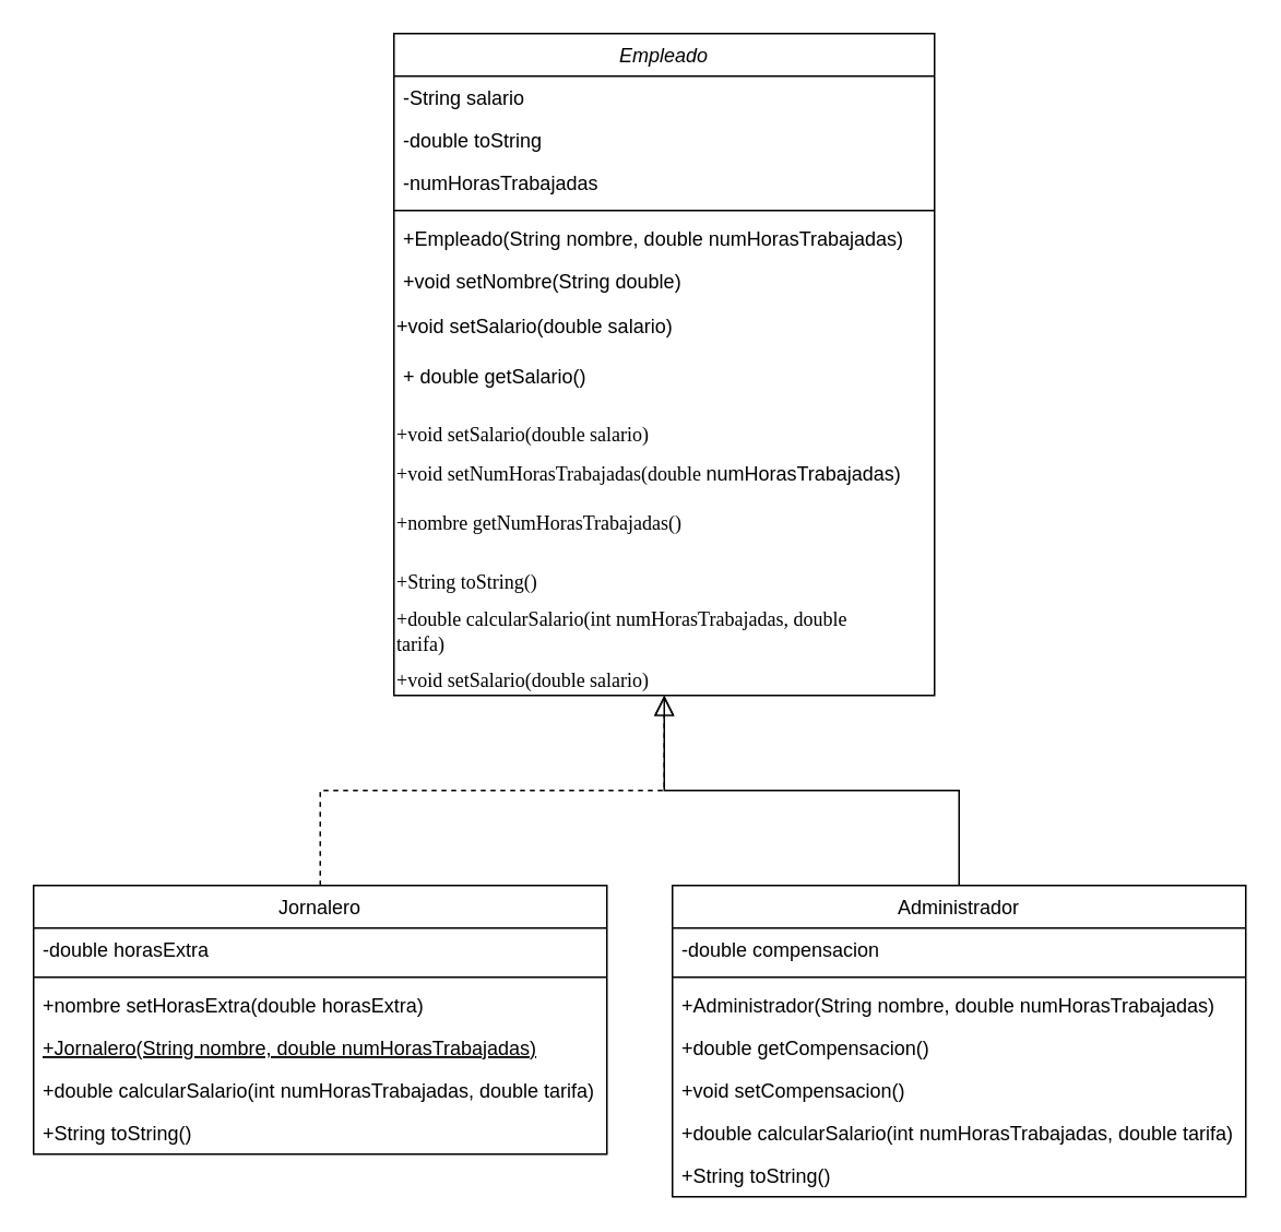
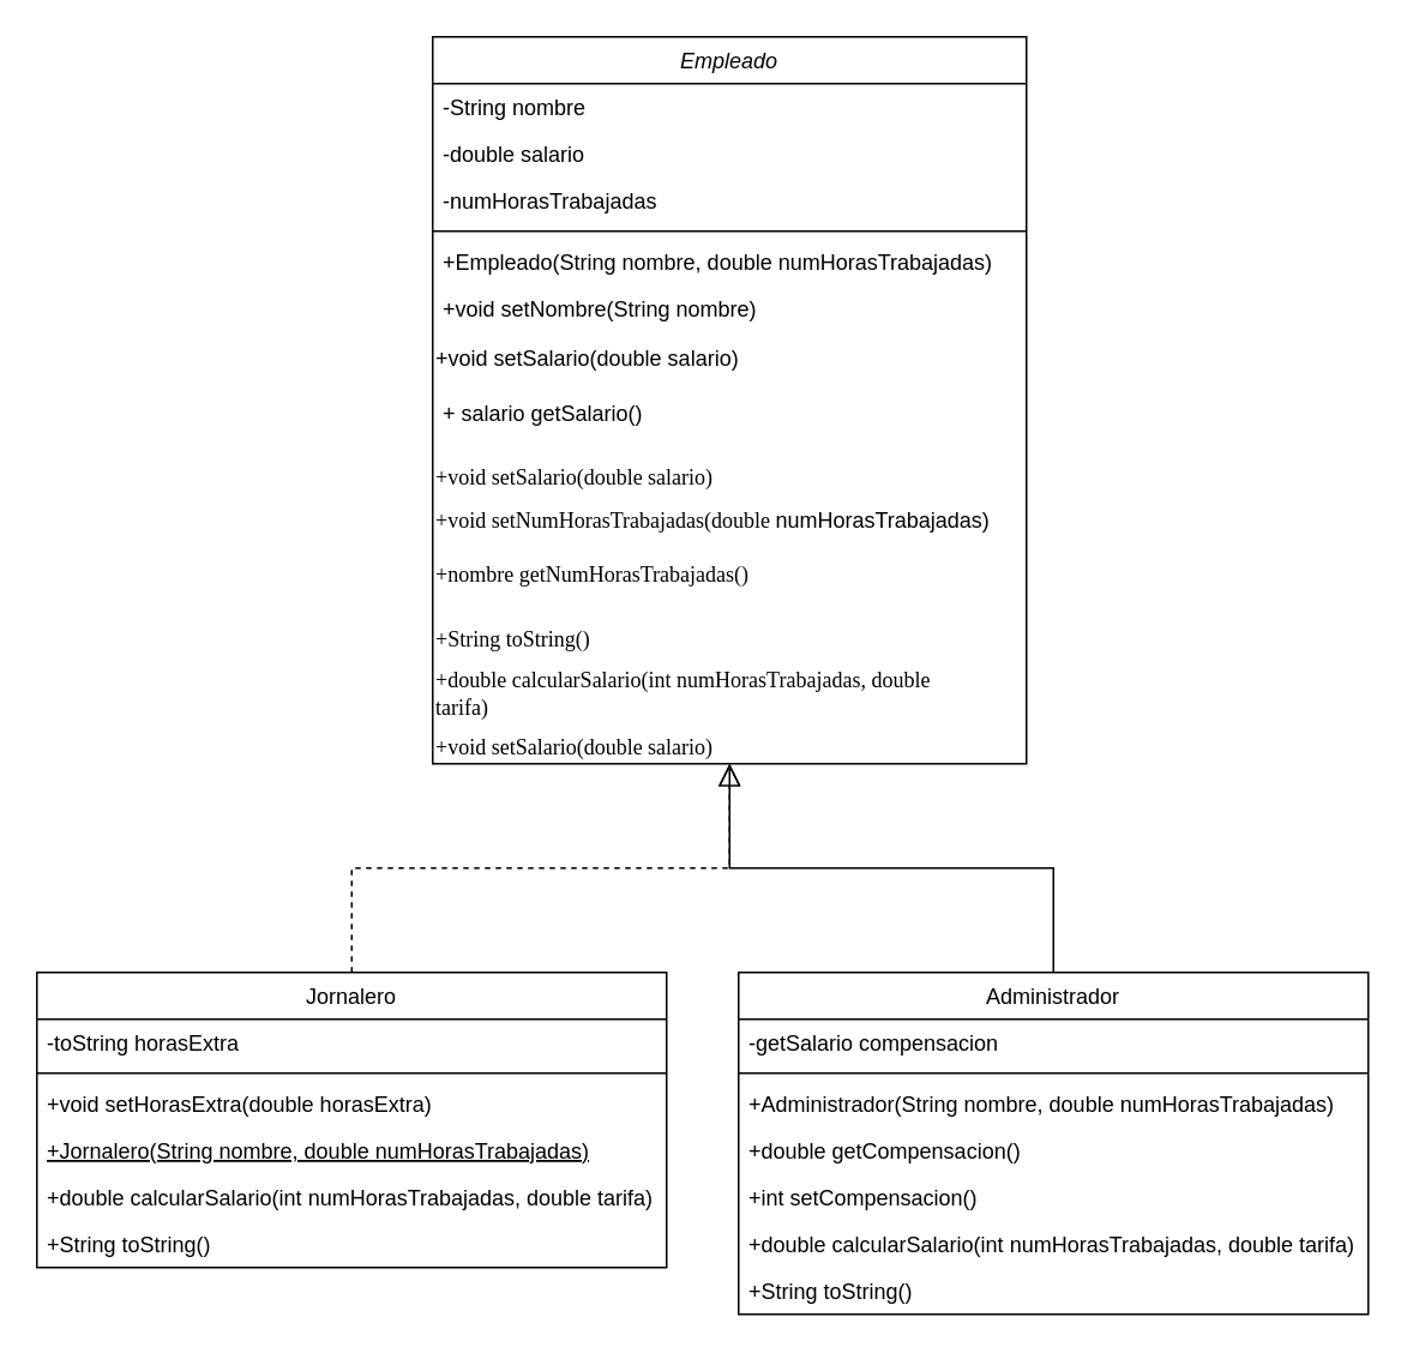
  <mxCell id="0" />
  <mxCell id="1" parent="0" />
  <mxCell id="2" value="Empleado" style="swimlane;fontStyle=2;align=center;verticalAlign=top;childLayout=stackLayout;horizontal=1;startSize=26;horizontalStack=0;resizeParent=1;resizeLast=0;collapsible=1;marginBottom=0;rounded=0;shadow=0;strokeWidth=1;" parent="1" vertex="1"><mxGeometry x="240" y="20" width="330" height="404" as="geometry"><mxRectangle x="220" y="120" width="160" height="26" as="alternateBounds" /></mxGeometry></mxCell>
- <mxCell id="3" value="-String salario" style="text;align=left;verticalAlign=top;spacingLeft=4;spacingRight=4;overflow=hidden;rotatable=0;points=[[0,0.5],[1,0.5]];portConstraint=eastwest;" parent="2" vertex="1"><mxGeometry y="26" width="330" height="26" as="geometry" /></mxCell>
- <mxCell id="4" value="-double toString" style="text;align=left;verticalAlign=top;spacingLeft=4;spacingRight=4;overflow=hidden;rotatable=0;points=[[0,0.5],[1,0.5]];portConstraint=eastwest;rounded=0;shadow=0;html=0;" parent="2" vertex="1"><mxGeometry y="52" width="330" height="26" as="geometry" /></mxCell>
+ <mxCell id="3" value="-String nombre" style="text;align=left;verticalAlign=top;spacingLeft=4;spacingRight=4;overflow=hidden;rotatable=0;points=[[0,0.5],[1,0.5]];portConstraint=eastwest;" parent="2" vertex="1"><mxGeometry y="26" width="330" height="26" as="geometry" /></mxCell>
+ <mxCell id="4" value="-double salario" style="text;align=left;verticalAlign=top;spacingLeft=4;spacingRight=4;overflow=hidden;rotatable=0;points=[[0,0.5],[1,0.5]];portConstraint=eastwest;rounded=0;shadow=0;html=0;" parent="2" vertex="1"><mxGeometry y="52" width="330" height="26" as="geometry" /></mxCell>
  <mxCell id="5" value="-numHorasTrabajadas" style="text;align=left;verticalAlign=top;spacingLeft=4;spacingRight=4;overflow=hidden;rotatable=0;points=[[0,0.5],[1,0.5]];portConstraint=eastwest;rounded=0;shadow=0;html=0;" parent="2" vertex="1"><mxGeometry y="78" width="330" height="26" as="geometry" /></mxCell>
  <mxCell id="6" value="" style="line;html=1;strokeWidth=1;align=left;verticalAlign=middle;spacingTop=-1;spacingLeft=3;spacingRight=3;rotatable=0;labelPosition=right;points=[];portConstraint=eastwest;" parent="2" vertex="1"><mxGeometry y="104" width="330" height="8" as="geometry" /></mxCell>
  <mxCell id="7" value="+Empleado(String nombre, double numHorasTrabajadas)" style="text;align=left;verticalAlign=top;spacingLeft=4;spacingRight=4;overflow=hidden;rotatable=0;points=[[0,0.5],[1,0.5]];portConstraint=eastwest;" parent="2" vertex="1"><mxGeometry y="112" width="330" height="26" as="geometry" /></mxCell>
- <mxCell id="8" value="+void setNombre(String double)" style="text;align=left;verticalAlign=top;spacingLeft=4;spacingRight=4;overflow=hidden;rotatable=0;points=[[0,0.5],[1,0.5]];portConstraint=eastwest;" parent="2" vertex="1"><mxGeometry y="138" width="330" height="26" as="geometry" /></mxCell>
+ <mxCell id="8" value="+void setNombre(String nombre)" style="text;align=left;verticalAlign=top;spacingLeft=4;spacingRight=4;overflow=hidden;rotatable=0;points=[[0,0.5],[1,0.5]];portConstraint=eastwest;" parent="2" vertex="1"><mxGeometry y="138" width="330" height="26" as="geometry" /></mxCell>
  <mxCell id="9" value="+void setSalario(double salario)" style="text;html=1;strokeColor=none;fillColor=none;align=left;verticalAlign=middle;whiteSpace=wrap;rounded=0;" parent="2" vertex="1"><mxGeometry y="164" width="330" height="30" as="geometry" /></mxCell>
- <mxCell id="10" value="+ double getSalario()" style="text;strokeColor=none;fillColor=none;align=left;verticalAlign=middle;spacingLeft=4;spacingRight=4;overflow=hidden;points=[[0,0.5],[1,0.5]];portConstraint=eastwest;rotatable=0;" parent="2" vertex="1"><mxGeometry y="194" width="330" height="30" as="geometry" /></mxCell>
+ <mxCell id="10" value="+ salario getSalario()" style="text;strokeColor=none;fillColor=none;align=left;verticalAlign=middle;spacingLeft=4;spacingRight=4;overflow=hidden;points=[[0,0.5],[1,0.5]];portConstraint=eastwest;rotatable=0;" parent="2" vertex="1"><mxGeometry y="194" width="330" height="30" as="geometry" /></mxCell>
  <mxCell id="11" value="&lt;p class=&quot;MsoNormal&quot; style=&quot;margin-bottom: 0cm ; line-height: normal&quot;&gt;&lt;span lang=&quot;EN-US&quot;&gt;&lt;font face=&quot;Tahoma&quot; style=&quot;font-size: 12px&quot;&gt;+void setSalario(double salario)&lt;/font&gt;&lt;/span&gt;&lt;/p&gt;" style="text;html=1;strokeColor=none;fillColor=none;align=left;verticalAlign=middle;whiteSpace=wrap;rounded=0;" parent="2" vertex="1"><mxGeometry y="224" width="330" height="30" as="geometry" /></mxCell>
  <mxCell id="12" value="&lt;div style=&quot;font-family: &amp;#34;tahoma&amp;#34;&quot;&gt;+void setNumHorasTrabajadas(double&amp;nbsp;&lt;span style=&quot;font-family: &amp;#34;helvetica&amp;#34;&quot;&gt;numHorasTrabajadas)&lt;/span&gt;&lt;/div&gt;" style="text;html=1;strokeColor=none;fillColor=none;align=left;verticalAlign=middle;whiteSpace=wrap;rounded=0;" parent="2" vertex="1"><mxGeometry y="254" width="330" height="30" as="geometry" /></mxCell>
  <mxCell id="13" value="&lt;div style=&quot;font-family: &amp;#34;tahoma&amp;#34;&quot;&gt;&lt;span style=&quot;font-family: &amp;#34;tahoma&amp;#34;&quot;&gt;+&lt;/span&gt;&lt;span style=&quot;font-family: &amp;#34;tahoma&amp;#34;&quot;&gt;nombre getNumHorasTrabajadas()&lt;/span&gt;&lt;br&gt;&lt;/div&gt;" style="text;html=1;strokeColor=none;fillColor=none;align=left;verticalAlign=middle;whiteSpace=wrap;rounded=0;" parent="2" vertex="1"><mxGeometry y="284" width="330" height="30" as="geometry" /></mxCell>
  <mxCell id="14" value="&lt;p class=&quot;MsoNormal&quot; style=&quot;margin-bottom: 0cm ; line-height: normal&quot;&gt;&lt;span style=&quot;font-family: &amp;#34;tahoma&amp;#34;&quot;&gt;+&lt;/span&gt;&lt;span style=&quot;font-family: &amp;#34;tahoma&amp;#34;&quot;&gt;String toString()&lt;/span&gt;&lt;br&gt;&lt;/p&gt;" style="text;html=1;strokeColor=none;fillColor=none;align=left;verticalAlign=middle;whiteSpace=wrap;rounded=0;" parent="2" vertex="1"><mxGeometry y="314" width="330" height="30" as="geometry" /></mxCell>
  <mxCell id="15" value="&lt;p class=&quot;MsoNormal&quot; style=&quot;margin-bottom: 0cm ; line-height: normal&quot;&gt;&lt;span style=&quot;font-family: &amp;#34;tahoma&amp;#34; ; text-align: center&quot;&gt;+&lt;/span&gt;&lt;span style=&quot;font-family: &amp;#34;tahoma&amp;#34; ; text-align: center&quot;&gt;double calcularSalario(int numHorasTrabajadas, double&lt;br&gt;tarifa)&lt;/span&gt;&lt;br&gt;&lt;/p&gt;" style="text;html=1;strokeColor=none;fillColor=none;align=left;verticalAlign=middle;whiteSpace=wrap;rounded=0;" parent="2" vertex="1"><mxGeometry y="344" width="330" height="30" as="geometry" /></mxCell>
  <mxCell id="16" value="&lt;p class=&quot;MsoNormal&quot; style=&quot;margin-bottom: 0cm ; line-height: normal&quot;&gt;&lt;span lang=&quot;EN-US&quot;&gt;&lt;font face=&quot;Tahoma&quot; style=&quot;font-size: 12px&quot;&gt;+void setSalario(double salario)&lt;/font&gt;&lt;/span&gt;&lt;/p&gt;" style="text;html=1;strokeColor=none;fillColor=none;align=left;verticalAlign=middle;whiteSpace=wrap;rounded=0;" parent="2" vertex="1"><mxGeometry y="374" width="330" height="30" as="geometry" /></mxCell>
  <mxCell id="17" value="Jornalero" style="swimlane;fontStyle=0;align=center;verticalAlign=top;childLayout=stackLayout;horizontal=1;startSize=26;horizontalStack=0;resizeParent=1;resizeLast=0;collapsible=1;marginBottom=0;rounded=0;shadow=0;strokeWidth=1;" parent="1" vertex="1"><mxGeometry y="540" width="350" height="164" as="geometry" x="20"><mxRectangle x="130" y="380" width="160" height="26" as="alternateBounds" /></mxGeometry></mxCell>
- <mxCell id="18" value="-double horasExtra" style="text;align=left;verticalAlign=top;spacingLeft=4;spacingRight=4;overflow=hidden;rotatable=0;points=[[0,0.5],[1,0.5]];portConstraint=eastwest;" parent="17" vertex="1"><mxGeometry y="26" width="350" height="26" as="geometry" /></mxCell>
+ <mxCell id="18" value="-toString horasExtra" style="text;align=left;verticalAlign=top;spacingLeft=4;spacingRight=4;overflow=hidden;rotatable=0;points=[[0,0.5],[1,0.5]];portConstraint=eastwest;" parent="17" vertex="1"><mxGeometry y="26" width="350" height="26" as="geometry" /></mxCell>
  <mxCell id="19" value="" style="line;html=1;strokeWidth=1;align=left;verticalAlign=middle;spacingTop=-1;spacingLeft=3;spacingRight=3;rotatable=0;labelPosition=right;points=[];portConstraint=eastwest;" parent="17" vertex="1"><mxGeometry y="52" width="350" height="8" as="geometry" /></mxCell>
- <mxCell id="20" value="+nombre setHorasExtra(double horasExtra)" style="text;align=left;verticalAlign=top;spacingLeft=4;spacingRight=4;overflow=hidden;rotatable=0;points=[[0,0.5],[1,0.5]];portConstraint=eastwest;rounded=0;shadow=0;html=0;" parent="17" vertex="1"><mxGeometry y="60" width="350" height="26" as="geometry" /></mxCell>
+ <mxCell id="20" value="+void setHorasExtra(double horasExtra)" style="text;align=left;verticalAlign=top;spacingLeft=4;spacingRight=4;overflow=hidden;rotatable=0;points=[[0,0.5],[1,0.5]];portConstraint=eastwest;rounded=0;shadow=0;html=0;" parent="17" vertex="1"><mxGeometry y="60" width="350" height="26" as="geometry" /></mxCell>
  <mxCell id="21" value="+Jornalero(String nombre, double numHorasTrabajadas)" style="text;align=left;verticalAlign=top;spacingLeft=4;spacingRight=4;overflow=hidden;rotatable=0;points=[[0,0.5],[1,0.5]];portConstraint=eastwest;fontStyle=4" parent="17" vertex="1"><mxGeometry y="86" width="350" height="26" as="geometry" /></mxCell>
  <mxCell id="22" value="+double calcularSalario(int numHorasTrabajadas, double tarifa)" style="text;align=left;verticalAlign=top;spacingLeft=4;spacingRight=4;overflow=hidden;rotatable=0;points=[[0,0.5],[1,0.5]];portConstraint=eastwest;" parent="17" vertex="1"><mxGeometry y="112" width="350" height="26" as="geometry" /></mxCell>
  <mxCell id="23" value="+String toString()" style="text;align=left;verticalAlign=top;spacingLeft=4;spacingRight=4;overflow=hidden;rotatable=0;points=[[0,0.5],[1,0.5]];portConstraint=eastwest;" parent="17" vertex="1"><mxGeometry y="138" width="350" height="26" as="geometry" /></mxCell>
  <mxCell id="24" value="" style="endArrow=block;endSize=10;endFill=0;shadow=0;strokeWidth=1;rounded=0;edgeStyle=elbowEdgeStyle;elbow=vertical;dashed=1;" parent="1" source="17" target="2" edge="1"><mxGeometry width="160" relative="1" as="geometry"><mxPoint x="220" y="103" as="sourcePoint" /><mxPoint x="220" y="103" as="targetPoint" /></mxGeometry></mxCell>
  <mxCell id="25" value="Administrador" style="swimlane;fontStyle=0;align=center;verticalAlign=top;childLayout=stackLayout;horizontal=1;startSize=26;horizontalStack=0;resizeParent=1;resizeLast=0;collapsible=1;marginBottom=0;rounded=0;shadow=0;strokeWidth=1;" parent="1" vertex="1"><mxGeometry x="410" y="540" width="350" height="190" as="geometry"><mxRectangle x="340" y="380" width="170" height="26" as="alternateBounds" /></mxGeometry></mxCell>
- <mxCell id="26" value="-double compensacion" style="text;align=left;verticalAlign=top;spacingLeft=4;spacingRight=4;overflow=hidden;rotatable=0;points=[[0,0.5],[1,0.5]];portConstraint=eastwest;" parent="25" vertex="1"><mxGeometry y="26" width="350" height="26" as="geometry" /></mxCell>
+ <mxCell id="26" value="-getSalario compensacion" style="text;align=left;verticalAlign=top;spacingLeft=4;spacingRight=4;overflow=hidden;rotatable=0;points=[[0,0.5],[1,0.5]];portConstraint=eastwest;" parent="25" vertex="1"><mxGeometry y="26" width="350" height="26" as="geometry" /></mxCell>
  <mxCell id="27" value="" style="line;html=1;strokeWidth=1;align=left;verticalAlign=middle;spacingTop=-1;spacingLeft=3;spacingRight=3;rotatable=0;labelPosition=right;points=[];portConstraint=eastwest;" parent="25" vertex="1"><mxGeometry y="52" width="350" height="8" as="geometry" /></mxCell>
  <mxCell id="28" value="+Administrador(String nombre, double numHorasTrabajadas)&#10;" style="text;align=left;verticalAlign=top;spacingLeft=4;spacingRight=4;overflow=hidden;rotatable=0;points=[[0,0.5],[1,0.5]];portConstraint=eastwest;" parent="25" vertex="1"><mxGeometry y="60" width="350" height="26" as="geometry" /></mxCell>
  <mxCell id="29" value="+double getCompensacion()" style="text;align=left;verticalAlign=top;spacingLeft=4;spacingRight=4;overflow=hidden;rotatable=0;points=[[0,0.5],[1,0.5]];portConstraint=eastwest;" parent="25" vertex="1"><mxGeometry y="86" width="350" height="26" as="geometry" /></mxCell>
- <mxCell id="30" value="+void setCompensacion()" style="text;align=left;verticalAlign=top;spacingLeft=4;spacingRight=4;overflow=hidden;rotatable=0;points=[[0,0.5],[1,0.5]];portConstraint=eastwest;" parent="25" vertex="1"><mxGeometry y="112" width="350" height="26" as="geometry" /></mxCell>
+ <mxCell id="30" value="+int setCompensacion()" style="text;align=left;verticalAlign=top;spacingLeft=4;spacingRight=4;overflow=hidden;rotatable=0;points=[[0,0.5],[1,0.5]];portConstraint=eastwest;" parent="25" vertex="1"><mxGeometry y="112" width="350" height="26" as="geometry" /></mxCell>
  <mxCell id="31" value="+double calcularSalario(int numHorasTrabajadas, double tarifa)" style="text;align=left;verticalAlign=top;spacingLeft=4;spacingRight=4;overflow=hidden;rotatable=0;points=[[0,0.5],[1,0.5]];portConstraint=eastwest;" parent="25" vertex="1"><mxGeometry y="138" width="350" height="26" as="geometry" /></mxCell>
  <mxCell id="32" value="+String toString()" style="text;align=left;verticalAlign=top;spacingLeft=4;spacingRight=4;overflow=hidden;rotatable=0;points=[[0,0.5],[1,0.5]];portConstraint=eastwest;" parent="25" vertex="1"><mxGeometry y="164" width="350" height="26" as="geometry" /></mxCell>
  <mxCell id="33" value="" style="endArrow=open;endSize=10;endFill=0;shadow=0;strokeWidth=1;rounded=0;edgeStyle=elbowEdgeStyle;elbow=vertical;entryX=0.5;entryY=1;entryDx=0;entryDy=0;" parent="1" source="25" target="2" edge="1"><mxGeometry width="160" relative="1" as="geometry"><mxPoint x="330" y="443" as="sourcePoint" /><mxPoint x="530" y="470" as="targetPoint" /></mxGeometry></mxCell>
